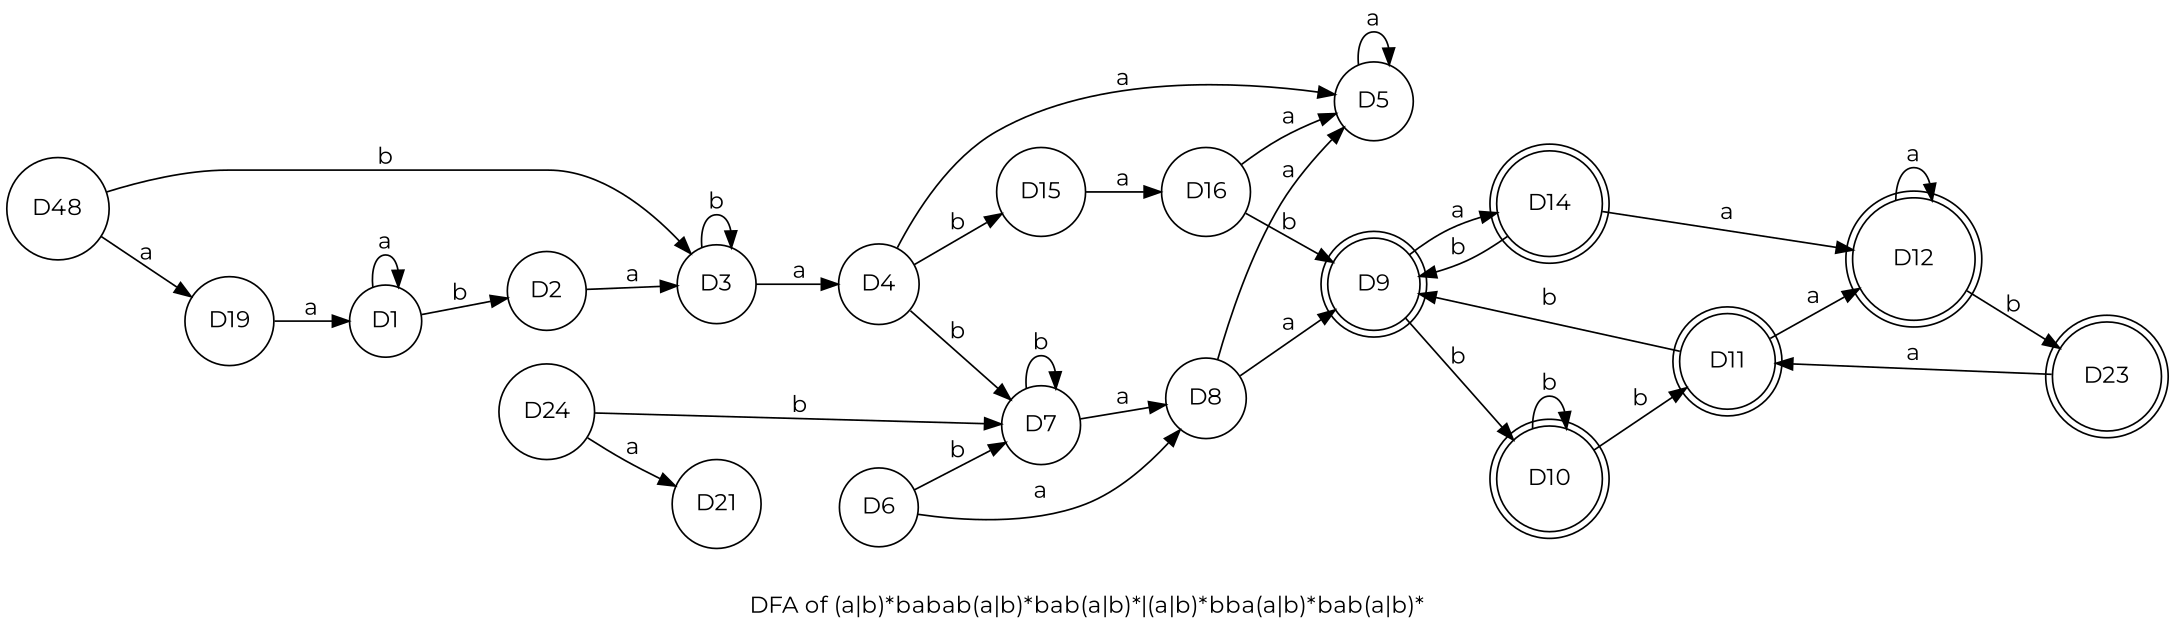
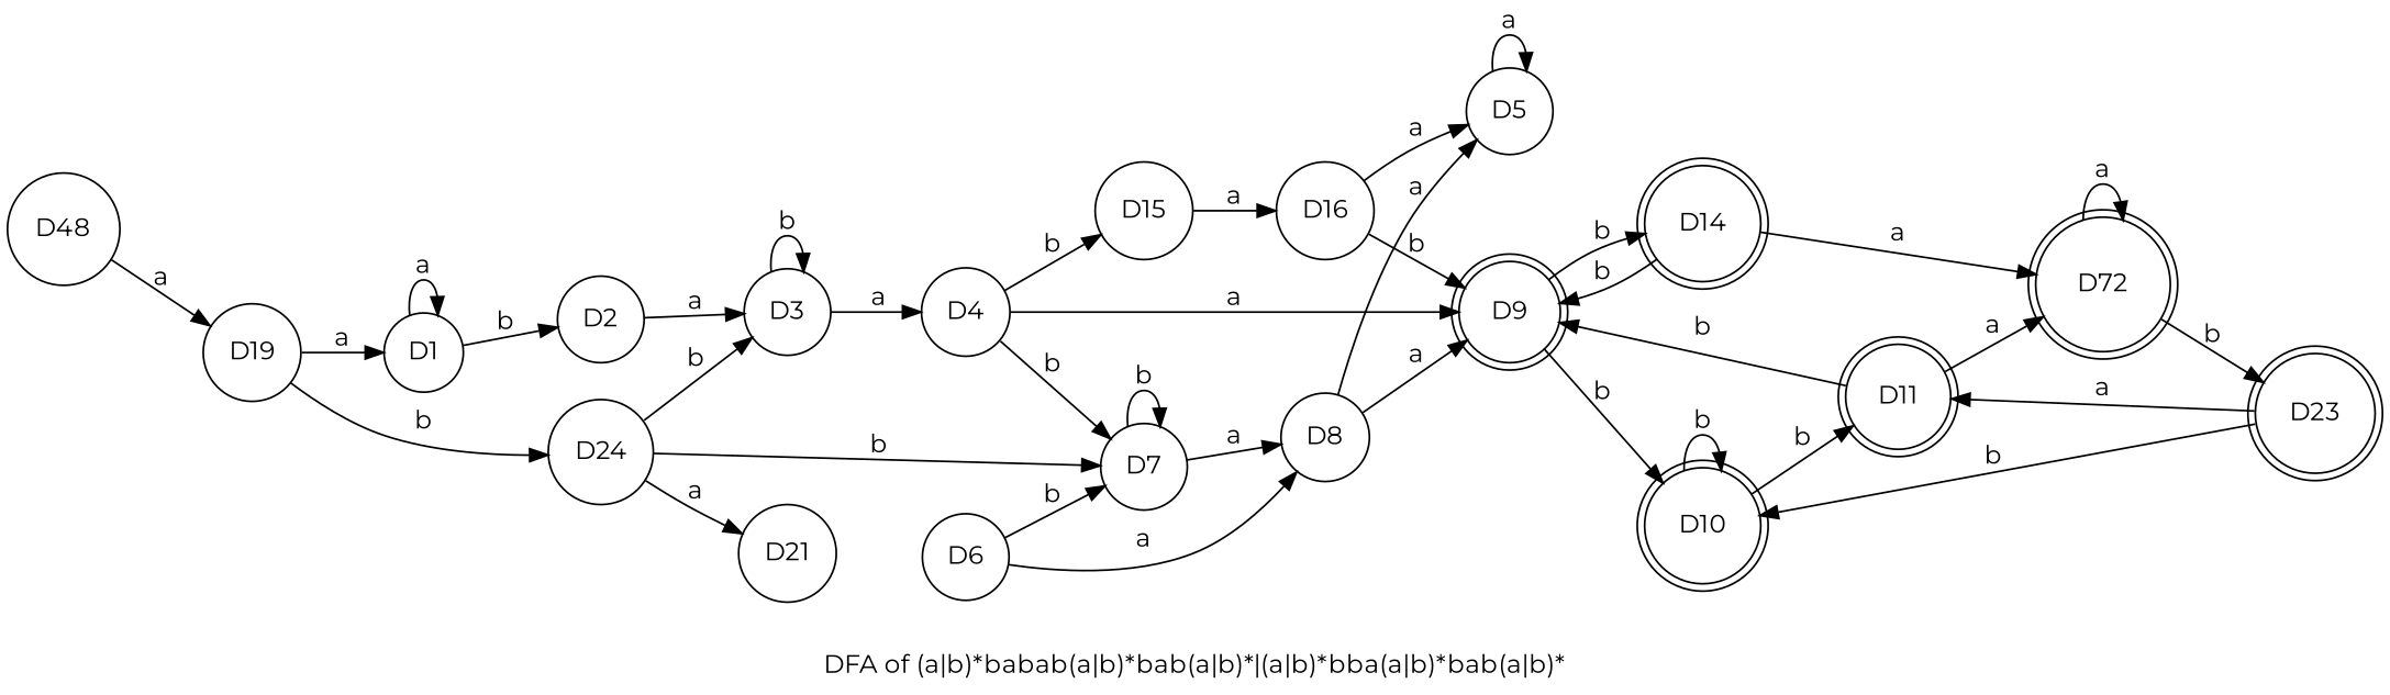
  digraph {
    fontname=Montserrat
    label="DFA of (a|b)*babab(a|b)*bab(a|b)*|(a|b)*bba(a|b)*bab(a|b)*"
    rankdir=LR
    node [fontname=Montserrat shape=circle]
    edge [fontname=Montserrat]
    n1 [label=D1]
    n2 [label=D2]
    n3 [label=D3]
    n4 [label=D4]
    n5 [label=D5]
    n6 [label=D15]
    n7 [label=D7]
    n8 [label=D48]
    n9 [label=D19]
    n10 [label=D16]
    n11 [label=D6]
    n12 [label=D8]
    n13 [label=D9 shape=doublecircle]
    n14 [label=D10 shape=doublecircle]
    n15 [label=D14 shape=doublecircle]
    n16 [label=D11 shape=doublecircle]
-   n17 [label=D12 shape=doublecircle]
+   n17 [label=D72 shape=doublecircle]
    n18 [label=D23 shape=doublecircle]
    n19 [label=D24]
    n20 [label=D21]
    n1 -> n1 [label=a]
    n1 -> n2 [label=b]
    n2 -> n3 [label=a]
    n3 -> n3 [label=b]
    n3 -> n4 [label=a]
-   n4 -> n5 [label=a]
+   n4 -> n13 [label=a]
    n4 -> n6 [label=b]
    n4 -> n7 [label=b]
    n5 -> n5 [label=a]
    n6 -> n10 [label=a]
    n7 -> n7 [label=b]
    n7 -> n12 [label=a]
-   n8 -> n3 [label=b]
+   n19 -> n3 [label=b]
    n8 -> n9 [label=a]
    n9 -> n1 [label=a]
+   n9 -> n19 [label=b]
    n10 -> n5 [label=a]
    n10 -> n13 [label=b]
    n11 -> n7 [label=b]
    n11 -> n12 [label=a]
    n12 -> n5 [label=a]
    n12 -> n13 [label=a]
    n13 -> n14 [label=b]
-   n13 -> n15 [label=a]
+   n13 -> n15 [label=b]
    n14 -> n14 [label=b]
    n14 -> n16 [label=b]
    n15 -> n13 [label=b]
    n15 -> n17 [label=a]
    n16 -> n13 [label=b]
    n16 -> n17 [label=a]
    n17 -> n17 [label=a]
    n17 -> n18 [label=b]
+   n18 -> n14 [label=b]
    n18 -> n16 [label=a]
    n19 -> n7 [label=b]
    n19 -> n20 [label=a]
  }
